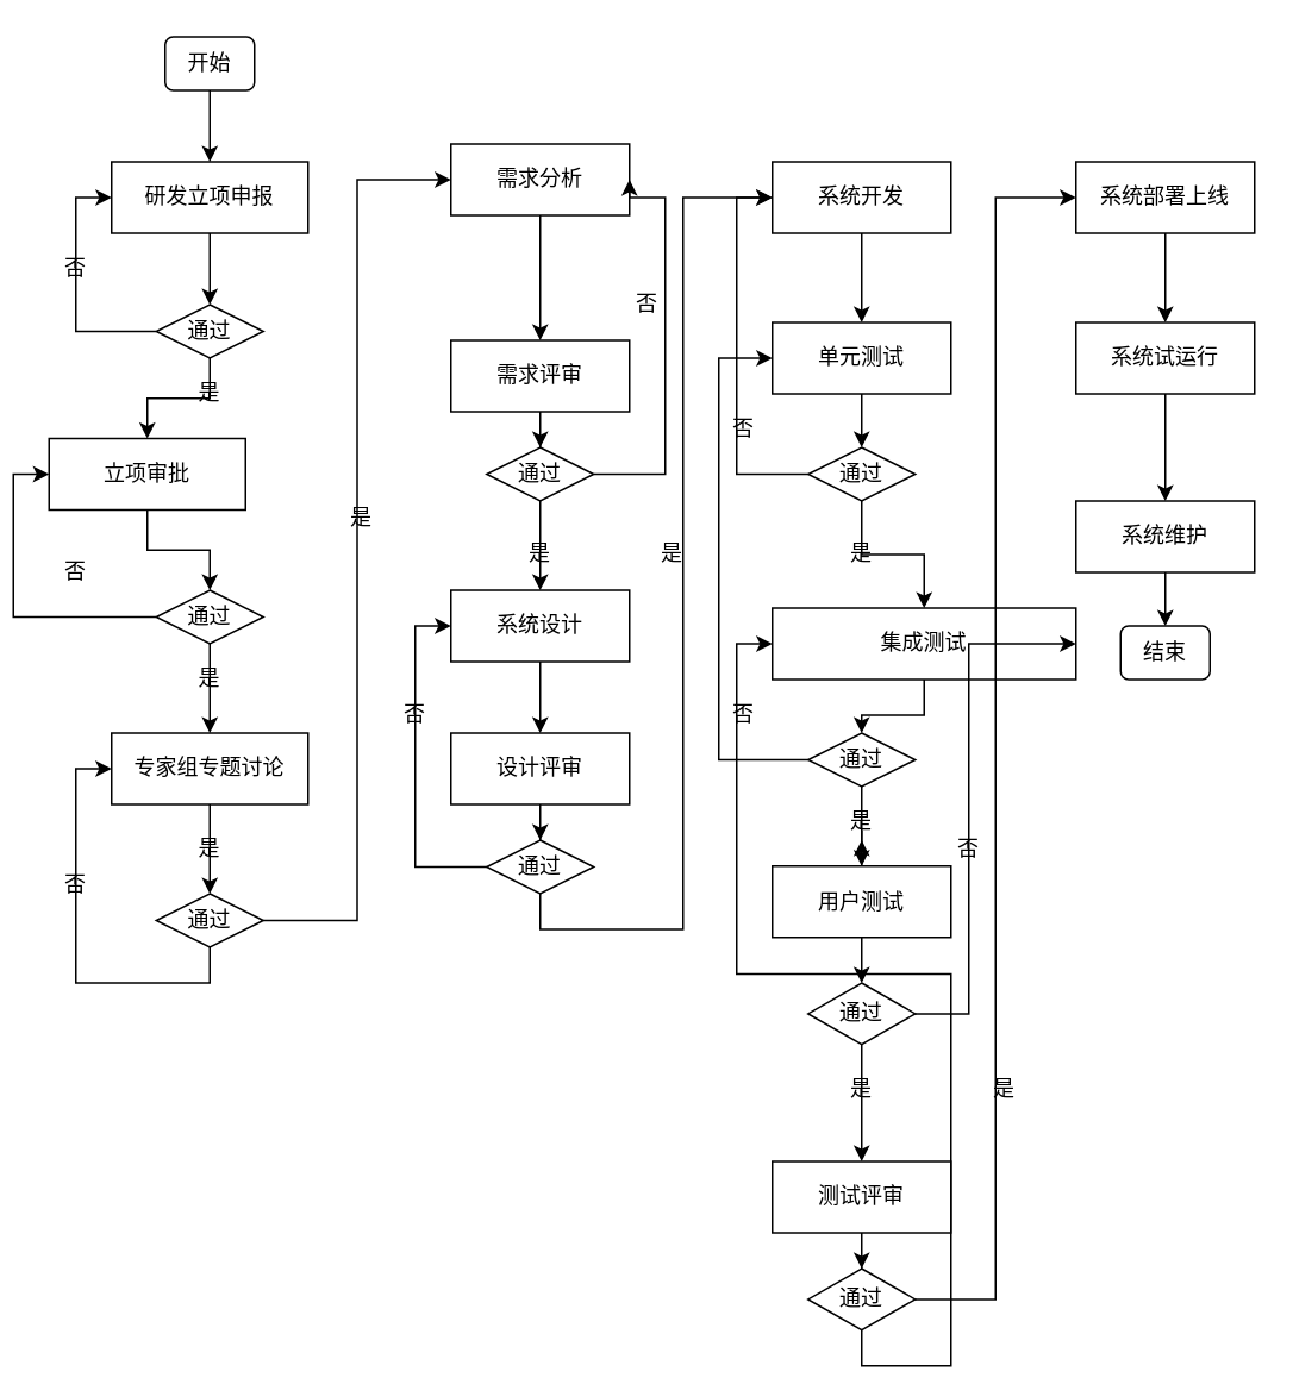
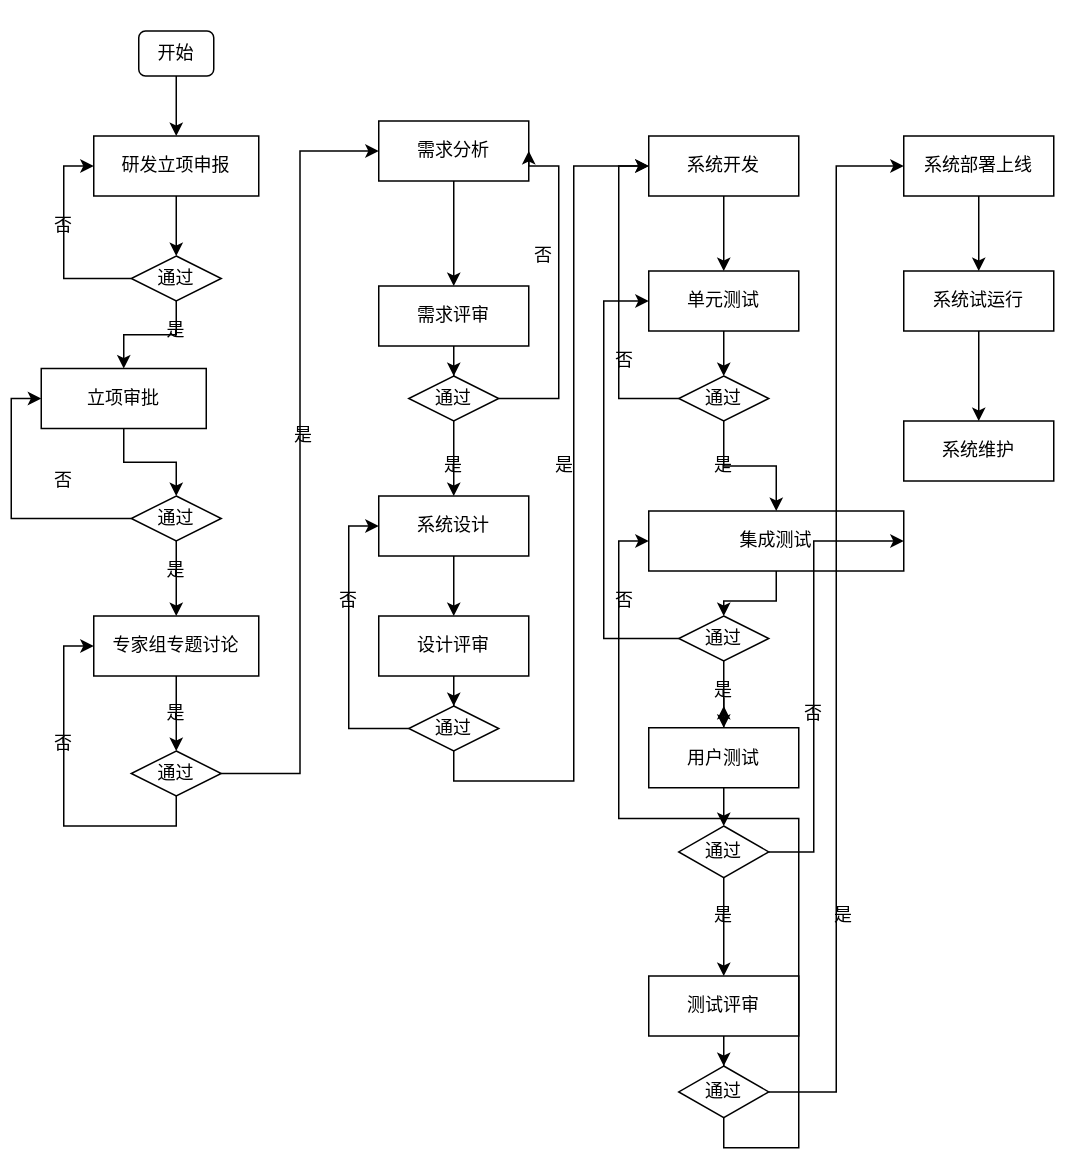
  <mxCell id="0" />
  <mxCell id="1" parent="0" />
  <mxCell id="2" value="" style="edgeStyle=orthogonalEdgeStyle;rounded=0;orthogonalLoop=1;jettySize=auto;html=1;" edge="1" parent="1" source="3" target="5"><mxGeometry relative="1" as="geometry" /></mxCell>
  <mxCell id="3" value="开始" style="rounded=1;whiteSpace=wrap;html=1;" vertex="1" parent="1"><mxGeometry x="90" y="20" width="50" height="30" as="geometry" /></mxCell>
  <mxCell id="4" value="" style="edgeStyle=orthogonalEdgeStyle;rounded=0;orthogonalLoop=1;jettySize=auto;html=1;" edge="1" parent="1" source="5" target="37"><mxGeometry relative="1" as="geometry" /></mxCell>
  <mxCell id="5" value="研发立项申报" style="rounded=0;whiteSpace=wrap;html=1;" vertex="1" parent="1"><mxGeometry x="60" y="90" width="110" height="40" as="geometry" /></mxCell>
  <mxCell id="6" value="" style="edgeStyle=orthogonalEdgeStyle;rounded=0;orthogonalLoop=1;jettySize=auto;html=1;" edge="1" parent="1" source="7" target="43"><mxGeometry relative="1" as="geometry"><Array as="points"><mxPoint x="115" y="470" /><mxPoint x="115" y="470" /></Array></mxGeometry></mxCell>
  <mxCell id="7" value="专家组专题讨论" style="rounded=0;whiteSpace=wrap;html=1;" vertex="1" parent="1"><mxGeometry x="60" y="410" width="110" height="40" as="geometry" /></mxCell>
  <mxCell id="8" style="edgeStyle=orthogonalEdgeStyle;rounded=0;orthogonalLoop=1;jettySize=auto;html=1;entryX=0.5;entryY=0;entryDx=0;entryDy=0;" edge="1" parent="1" source="9" target="13"><mxGeometry relative="1" as="geometry" /></mxCell>
  <mxCell id="9" value="需求分析" style="rounded=0;whiteSpace=wrap;html=1;" vertex="1" parent="1"><mxGeometry x="250" y="80" width="100" height="40" as="geometry" /></mxCell>
  <mxCell id="10" value="" style="edgeStyle=orthogonalEdgeStyle;rounded=0;orthogonalLoop=1;jettySize=auto;html=1;" edge="1" parent="1" source="11" target="40"><mxGeometry relative="1" as="geometry" /></mxCell>
  <mxCell id="11" value="立项审批" style="rounded=0;whiteSpace=wrap;html=1;" vertex="1" parent="1"><mxGeometry x="25" y="245" width="110" height="40" as="geometry" /></mxCell>
  <mxCell id="12" value="" style="edgeStyle=orthogonalEdgeStyle;rounded=0;orthogonalLoop=1;jettySize=auto;html=1;" edge="1" parent="1" source="13" target="50"><mxGeometry relative="1" as="geometry" /></mxCell>
  <mxCell id="13" value="需求评审" style="rounded=0;whiteSpace=wrap;html=1;" vertex="1" parent="1"><mxGeometry x="250" y="190" width="100" height="40" as="geometry" /></mxCell>
  <mxCell id="14" value="" style="edgeStyle=orthogonalEdgeStyle;rounded=0;orthogonalLoop=1;jettySize=auto;html=1;" edge="1" parent="1" source="15" target="17"><mxGeometry relative="1" as="geometry" /></mxCell>
  <mxCell id="15" value="系统设计" style="rounded=0;whiteSpace=wrap;html=1;" vertex="1" parent="1"><mxGeometry x="250" y="330" width="100" height="40" as="geometry" /></mxCell>
  <mxCell id="16" value="" style="edgeStyle=orthogonalEdgeStyle;rounded=0;orthogonalLoop=1;jettySize=auto;html=1;" edge="1" parent="1" source="17" target="54"><mxGeometry relative="1" as="geometry" /></mxCell>
  <mxCell id="17" value="设计评审" style="rounded=0;whiteSpace=wrap;html=1;" vertex="1" parent="1"><mxGeometry x="250" y="410" width="100" height="40" as="geometry" /></mxCell>
  <mxCell id="18" value="" style="edgeStyle=orthogonalEdgeStyle;rounded=0;orthogonalLoop=1;jettySize=auto;html=1;" edge="1" parent="1" source="19" target="60"><mxGeometry relative="1" as="geometry" /></mxCell>
  <mxCell id="19" value="集成测试" style="rounded=0;whiteSpace=wrap;html=1;" vertex="1" parent="1"><mxGeometry x="430" y="340" width="170" height="40" as="geometry" /></mxCell>
  <mxCell id="20" value="" style="edgeStyle=orthogonalEdgeStyle;rounded=0;orthogonalLoop=1;jettySize=auto;html=1;" edge="1" parent="1" source="21" target="57"><mxGeometry relative="1" as="geometry" /></mxCell>
  <mxCell id="21" value="单元测试" style="rounded=0;whiteSpace=wrap;html=1;" vertex="1" parent="1"><mxGeometry x="430" y="180" width="100" height="40" as="geometry" /></mxCell>
  <mxCell id="22" value="" style="edgeStyle=orthogonalEdgeStyle;rounded=0;orthogonalLoop=1;jettySize=auto;html=1;" edge="1" parent="1" source="23" target="21"><mxGeometry relative="1" as="geometry" /></mxCell>
  <mxCell id="23" value="系统开发" style="rounded=0;whiteSpace=wrap;html=1;" vertex="1" parent="1"><mxGeometry x="430" y="90" width="100" height="40" as="geometry" /></mxCell>
  <mxCell id="24" value="" style="edgeStyle=orthogonalEdgeStyle;rounded=0;orthogonalLoop=1;jettySize=auto;html=1;" edge="1" parent="1" source="26" target="63"><mxGeometry relative="1" as="geometry" /></mxCell>
  <mxCell id="25" value="" style="edgeStyle=orthogonalEdgeStyle;rounded=0;orthogonalLoop=1;jettySize=auto;html=1;" edge="1" parent="1" source="26" target="65"><mxGeometry relative="1" as="geometry" /></mxCell>
  <mxCell id="26" value="用户测试" style="rounded=0;whiteSpace=wrap;html=1;" vertex="1" parent="1"><mxGeometry x="430" y="484.5" width="100" height="40" as="geometry" /></mxCell>
  <mxCell id="27" value="" style="edgeStyle=orthogonalEdgeStyle;rounded=0;orthogonalLoop=1;jettySize=auto;html=1;" edge="1" parent="1" source="28" target="69"><mxGeometry relative="1" as="geometry" /></mxCell>
  <mxCell id="28" value="测试评审" style="rounded=0;whiteSpace=wrap;html=1;" vertex="1" parent="1"><mxGeometry x="430" y="650" width="100" height="40" as="geometry" /></mxCell>
  <mxCell id="29" value="" style="edgeStyle=orthogonalEdgeStyle;rounded=0;orthogonalLoop=1;jettySize=auto;html=1;" edge="1" parent="1" source="30" target="32"><mxGeometry relative="1" as="geometry" /></mxCell>
  <mxCell id="30" value="系统部署上线" style="rounded=0;whiteSpace=wrap;html=1;" vertex="1" parent="1"><mxGeometry x="600" y="90" width="100" height="40" as="geometry" /></mxCell>
  <mxCell id="31" value="" style="edgeStyle=orthogonalEdgeStyle;rounded=0;orthogonalLoop=1;jettySize=auto;html=1;" edge="1" parent="1" source="32" target="34"><mxGeometry relative="1" as="geometry" /></mxCell>
  <mxCell id="32" value="系统试运行" style="rounded=0;whiteSpace=wrap;html=1;" vertex="1" parent="1"><mxGeometry x="600" y="180" width="100" height="40" as="geometry" /></mxCell>
- <mxCell id="33" value="" style="edgeStyle=orthogonalEdgeStyle;rounded=0;orthogonalLoop=1;jettySize=auto;html=1;" edge="1" parent="1" source="34" target="70"><mxGeometry relative="1" as="geometry" /></mxCell>
  <mxCell id="34" value="系统维护" style="rounded=0;whiteSpace=wrap;html=1;" vertex="1" parent="1"><mxGeometry x="600" y="280" width="100" height="40" as="geometry" /></mxCell>
  <mxCell id="35" style="edgeStyle=orthogonalEdgeStyle;rounded=0;orthogonalLoop=1;jettySize=auto;html=1;entryX=0.5;entryY=0;entryDx=0;entryDy=0;" edge="1" parent="1" source="37" target="11"><mxGeometry relative="1" as="geometry" /></mxCell>
  <mxCell id="36" style="edgeStyle=orthogonalEdgeStyle;rounded=0;orthogonalLoop=1;jettySize=auto;html=1;exitX=0;exitY=0.5;exitDx=0;exitDy=0;entryX=0;entryY=0.5;entryDx=0;entryDy=0;" edge="1" parent="1" source="37" target="5"><mxGeometry relative="1" as="geometry" /></mxCell>
  <mxCell id="37" value="通过" style="rhombus;whiteSpace=wrap;html=1;" vertex="1" parent="1"><mxGeometry x="85" y="170" width="60" height="30" as="geometry" /></mxCell>
  <mxCell id="38" value="" style="edgeStyle=orthogonalEdgeStyle;rounded=0;orthogonalLoop=1;jettySize=auto;html=1;" edge="1" parent="1" source="40" target="7"><mxGeometry relative="1" as="geometry" /></mxCell>
  <mxCell id="39" style="edgeStyle=orthogonalEdgeStyle;rounded=0;orthogonalLoop=1;jettySize=auto;html=1;exitX=0;exitY=0.5;exitDx=0;exitDy=0;entryX=0;entryY=0.5;entryDx=0;entryDy=0;" edge="1" parent="1" source="40" target="11"><mxGeometry relative="1" as="geometry" /></mxCell>
  <mxCell id="40" value="通过" style="rhombus;whiteSpace=wrap;html=1;" vertex="1" parent="1"><mxGeometry x="85" y="330" width="60" height="30" as="geometry" /></mxCell>
  <mxCell id="41" style="edgeStyle=orthogonalEdgeStyle;rounded=0;orthogonalLoop=1;jettySize=auto;html=1;entryX=0;entryY=0.5;entryDx=0;entryDy=0;" edge="1" parent="1" source="43" target="9"><mxGeometry relative="1" as="geometry"><mxPoint x="130" y="580" as="targetPoint" /></mxGeometry></mxCell>
  <mxCell id="42" style="edgeStyle=orthogonalEdgeStyle;rounded=0;orthogonalLoop=1;jettySize=auto;html=1;entryX=0;entryY=0.5;entryDx=0;entryDy=0;" edge="1" parent="1" source="43" target="7"><mxGeometry relative="1" as="geometry"><Array as="points"><mxPoint x="115" y="550" /><mxPoint x="40" y="550" /><mxPoint x="40" y="430" /></Array></mxGeometry></mxCell>
  <mxCell id="43" value="通过" style="rhombus;whiteSpace=wrap;html=1;" vertex="1" parent="1"><mxGeometry x="85" y="500" width="60" height="30" as="geometry" /></mxCell>
  <mxCell id="44" value="是" style="text;html=1;strokeColor=none;fillColor=none;align=center;verticalAlign=middle;whiteSpace=wrap;rounded=0;" vertex="1" parent="1"><mxGeometry x="95" y="210" width="40" height="20" as="geometry" /></mxCell>
  <mxCell id="45" value="是" style="text;html=1;strokeColor=none;fillColor=none;align=center;verticalAlign=middle;whiteSpace=wrap;rounded=0;" vertex="1" parent="1"><mxGeometry x="95" y="370" width="40" height="20" as="geometry" /></mxCell>
  <mxCell id="46" value="是" style="text;html=1;strokeColor=none;fillColor=none;align=center;verticalAlign=middle;whiteSpace=wrap;rounded=0;" vertex="1" parent="1"><mxGeometry x="95" y="464.5" width="40" height="20" as="geometry" /></mxCell>
  <mxCell id="47" value="是" style="text;html=1;strokeColor=none;fillColor=none;align=center;verticalAlign=middle;whiteSpace=wrap;rounded=0;" vertex="1" parent="1"><mxGeometry x="180" y="280" width="40" height="20" as="geometry" /></mxCell>
  <mxCell id="48" value="" style="edgeStyle=orthogonalEdgeStyle;rounded=0;orthogonalLoop=1;jettySize=auto;html=1;" edge="1" parent="1" source="50" target="15"><mxGeometry relative="1" as="geometry" /></mxCell>
  <mxCell id="49" style="edgeStyle=orthogonalEdgeStyle;rounded=0;orthogonalLoop=1;jettySize=auto;html=1;exitX=1;exitY=0.5;exitDx=0;exitDy=0;entryX=1;entryY=0.5;entryDx=0;entryDy=0;" edge="1" parent="1" source="50" target="9"><mxGeometry relative="1" as="geometry"><Array as="points"><mxPoint x="370" y="265" /><mxPoint x="370" y="110" /></Array></mxGeometry></mxCell>
  <mxCell id="50" value="通过" style="rhombus;whiteSpace=wrap;html=1;" vertex="1" parent="1"><mxGeometry x="270" y="250" width="60" height="30" as="geometry" /></mxCell>
  <mxCell id="51" value="是" style="text;html=1;strokeColor=none;fillColor=none;align=center;verticalAlign=middle;whiteSpace=wrap;rounded=0;" vertex="1" parent="1"><mxGeometry x="280" y="300" width="40" height="20" as="geometry" /></mxCell>
  <mxCell id="52" style="edgeStyle=orthogonalEdgeStyle;rounded=0;orthogonalLoop=1;jettySize=auto;html=1;exitX=0.5;exitY=1;exitDx=0;exitDy=0;entryX=0;entryY=0.5;entryDx=0;entryDy=0;" edge="1" parent="1" source="54" target="23"><mxGeometry relative="1" as="geometry" /></mxCell>
  <mxCell id="53" style="edgeStyle=orthogonalEdgeStyle;rounded=0;orthogonalLoop=1;jettySize=auto;html=1;exitX=0;exitY=0.5;exitDx=0;exitDy=0;entryX=0;entryY=0.5;entryDx=0;entryDy=0;" edge="1" parent="1" source="54" target="15"><mxGeometry relative="1" as="geometry" /></mxCell>
  <mxCell id="54" value="通过" style="rhombus;whiteSpace=wrap;html=1;" vertex="1" parent="1"><mxGeometry x="270" y="470" width="60" height="30" as="geometry" /></mxCell>
  <mxCell id="55" value="" style="edgeStyle=orthogonalEdgeStyle;rounded=0;orthogonalLoop=1;jettySize=auto;html=1;" edge="1" parent="1" source="57" target="19"><mxGeometry relative="1" as="geometry" /></mxCell>
  <mxCell id="56" style="edgeStyle=orthogonalEdgeStyle;rounded=0;orthogonalLoop=1;jettySize=auto;html=1;exitX=0;exitY=0.5;exitDx=0;exitDy=0;entryX=0;entryY=0.5;entryDx=0;entryDy=0;" edge="1" parent="1" source="57" target="23"><mxGeometry relative="1" as="geometry"><mxPoint x="420" y="170" as="targetPoint" /></mxGeometry></mxCell>
  <mxCell id="57" value="通过" style="rhombus;whiteSpace=wrap;html=1;" vertex="1" parent="1"><mxGeometry x="450" y="250" width="60" height="30" as="geometry" /></mxCell>
  <mxCell id="58" value="" style="edgeStyle=orthogonalEdgeStyle;rounded=0;orthogonalLoop=1;jettySize=auto;html=1;" edge="1" parent="1" source="60" target="26"><mxGeometry relative="1" as="geometry" /></mxCell>
  <mxCell id="59" style="edgeStyle=orthogonalEdgeStyle;rounded=0;orthogonalLoop=1;jettySize=auto;html=1;entryX=0;entryY=0.5;entryDx=0;entryDy=0;" edge="1" parent="1" source="60" target="21"><mxGeometry relative="1" as="geometry"><mxPoint x="420" y="340" as="targetPoint" /><Array as="points"><mxPoint x="400" y="425" /><mxPoint x="400" y="200" /></Array></mxGeometry></mxCell>
  <mxCell id="60" value="通过" style="rhombus;whiteSpace=wrap;html=1;" vertex="1" parent="1"><mxGeometry x="450" y="410" width="60" height="30" as="geometry" /></mxCell>
  <mxCell id="61" value="" style="edgeStyle=orthogonalEdgeStyle;rounded=0;orthogonalLoop=1;jettySize=auto;html=1;" edge="1" parent="1" source="63" target="28"><mxGeometry relative="1" as="geometry" /></mxCell>
  <mxCell id="62" style="edgeStyle=orthogonalEdgeStyle;rounded=0;orthogonalLoop=1;jettySize=auto;html=1;exitX=1;exitY=0.5;exitDx=0;exitDy=0;entryX=1;entryY=0.5;entryDx=0;entryDy=0;" edge="1" parent="1" source="63" target="19"><mxGeometry relative="1" as="geometry"><Array as="points"><mxPoint x="540" y="567" /><mxPoint x="540" y="360" /></Array></mxGeometry></mxCell>
  <mxCell id="63" value="通过" style="rhombus;whiteSpace=wrap;html=1;" vertex="1" parent="1"><mxGeometry x="450" y="550" width="60" height="34.5" as="geometry" /></mxCell>
  <mxCell id="64" value="是" style="text;html=1;strokeColor=none;fillColor=none;align=center;verticalAlign=middle;whiteSpace=wrap;rounded=0;" vertex="1" parent="1"><mxGeometry x="460" y="300" width="40" height="20" as="geometry" /></mxCell>
  <mxCell id="65" value="是" style="text;html=1;strokeColor=none;fillColor=none;align=center;verticalAlign=middle;whiteSpace=wrap;rounded=0;" vertex="1" parent="1"><mxGeometry x="460" y="450" width="40" height="20" as="geometry" /></mxCell>
  <mxCell id="66" value="是" style="text;html=1;strokeColor=none;fillColor=none;align=center;verticalAlign=middle;whiteSpace=wrap;rounded=0;" vertex="1" parent="1"><mxGeometry x="460" y="600" width="40" height="20" as="geometry" /></mxCell>
  <mxCell id="67" style="edgeStyle=orthogonalEdgeStyle;rounded=0;orthogonalLoop=1;jettySize=auto;html=1;exitX=1;exitY=0.5;exitDx=0;exitDy=0;entryX=0;entryY=0.5;entryDx=0;entryDy=0;" edge="1" parent="1" source="69" target="30"><mxGeometry relative="1" as="geometry" /></mxCell>
  <mxCell id="68" style="edgeStyle=orthogonalEdgeStyle;rounded=0;orthogonalLoop=1;jettySize=auto;html=1;exitX=0.5;exitY=1;exitDx=0;exitDy=0;entryX=0;entryY=0.5;entryDx=0;entryDy=0;" edge="1" parent="1" source="69" target="19"><mxGeometry relative="1" as="geometry" /></mxCell>
  <mxCell id="69" value="通过" style="rhombus;whiteSpace=wrap;html=1;" vertex="1" parent="1"><mxGeometry x="450" y="710" width="60" height="34.5" as="geometry" /></mxCell>
- <mxCell id="70" value="结束" style="rounded=1;whiteSpace=wrap;html=1;" vertex="1" parent="1"><mxGeometry x="625" y="350" width="50" height="30" as="geometry" /></mxCell>
  <mxCell id="71" value="是" style="text;html=1;strokeColor=none;fillColor=none;align=center;verticalAlign=middle;whiteSpace=wrap;rounded=0;" vertex="1" parent="1"><mxGeometry x="540" y="600" width="40" height="20" as="geometry" /></mxCell>
  <mxCell id="72" value="否" style="text;html=1;strokeColor=none;fillColor=none;align=center;verticalAlign=middle;whiteSpace=wrap;rounded=0;" vertex="1" parent="1"><mxGeometry y="140" width="40" height="20" as="geometry" x="20" /></mxCell>
  <mxCell id="73" value="否" style="text;html=1;strokeColor=none;fillColor=none;align=center;verticalAlign=middle;whiteSpace=wrap;rounded=0;" vertex="1" parent="1"><mxGeometry y="310" width="40" height="20" as="geometry" x="20" /></mxCell>
  <mxCell id="74" value="否" style="text;html=1;strokeColor=none;fillColor=none;align=center;verticalAlign=middle;whiteSpace=wrap;rounded=0;" vertex="1" parent="1"><mxGeometry y="484.5" width="40" height="20" as="geometry" x="20" /></mxCell>
  <mxCell id="75" value="否" style="text;html=1;strokeColor=none;fillColor=none;align=center;verticalAlign=middle;whiteSpace=wrap;rounded=0;" vertex="1" parent="1"><mxGeometry x="340" y="160" width="40" height="20" as="geometry" /></mxCell>
  <mxCell id="76" value="否" style="text;html=1;strokeColor=none;fillColor=none;align=center;verticalAlign=middle;whiteSpace=wrap;rounded=0;" vertex="1" parent="1"><mxGeometry x="210" y="390" width="40" height="20" as="geometry" /></mxCell>
  <mxCell id="77" value="是" style="text;html=1;strokeColor=none;fillColor=none;align=center;verticalAlign=middle;whiteSpace=wrap;rounded=0;" vertex="1" parent="1"><mxGeometry x="354" y="300" width="40" height="20" as="geometry" /></mxCell>
  <mxCell id="78" value="否" style="text;html=1;strokeColor=none;fillColor=none;align=center;verticalAlign=middle;whiteSpace=wrap;rounded=0;" vertex="1" parent="1"><mxGeometry x="394" y="230" width="40" height="20" as="geometry" /></mxCell>
  <mxCell id="79" value="否" style="text;html=1;strokeColor=none;fillColor=none;align=center;verticalAlign=middle;whiteSpace=wrap;rounded=0;" vertex="1" parent="1"><mxGeometry x="394" y="390" width="40" height="20" as="geometry" /></mxCell>
  <mxCell id="80" value="否" style="text;html=1;strokeColor=none;fillColor=none;align=center;verticalAlign=middle;whiteSpace=wrap;rounded=0;" vertex="1" parent="1"><mxGeometry x="520" y="465" width="40" height="20" as="geometry" /></mxCell>
